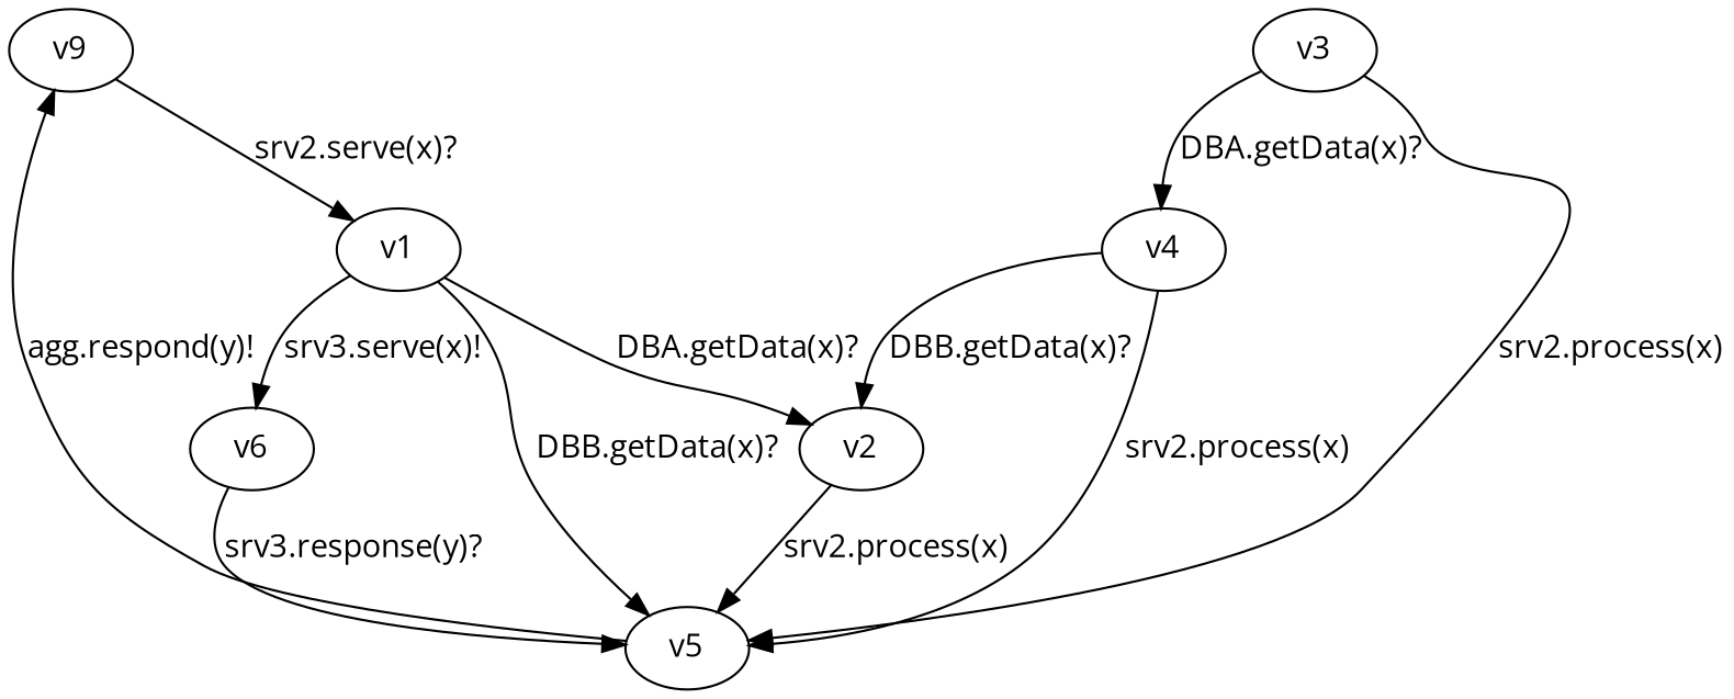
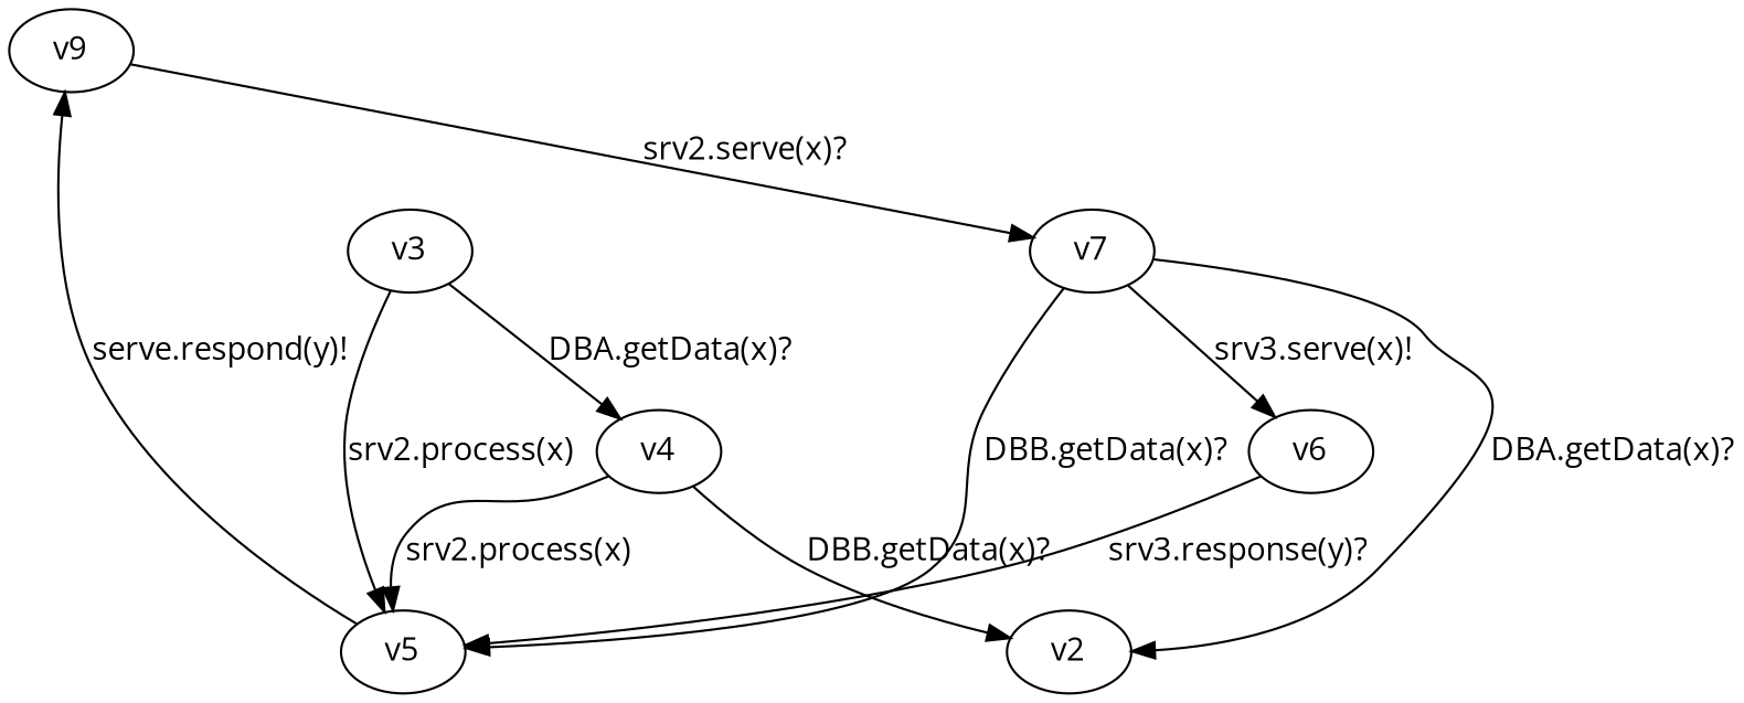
  digraph {
    fontname="Open Sans"
    node [fontname="Open Sans"]
    edge [fontname="Open Sans"]
    n1 [label=v9]
-   v1
+   v1 [label=v7]
    v6
    v2
    v5
    v3
    v4
    n1 -> v1 [label="srv2.serve(x)?"]
    v1 -> v6 [label="srv3.serve(x)!"]
    v1 -> v2 [label="DBA.getData(x)?"]
    v1 -> v5 [label="DBB.getData(x)?"]
    v6 -> v5 [label="srv3.response(y)?"]
-   v2 -> v5 [label="srv2.process(x)"]
-   v5 -> n1 [label="agg.respond(y)!"]
+   v5 -> n1 [label="serve.respond(y)!"]
    v3 -> v5 [label="srv2.process(x)"]
    v3 -> v4 [label="DBA.getData(x)?"]
    v4 -> v2 [label="DBB.getData(x)?"]
    v4 -> v5 [label="srv2.process(x)"]
  }
